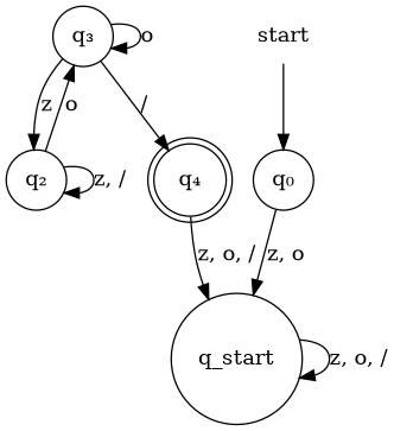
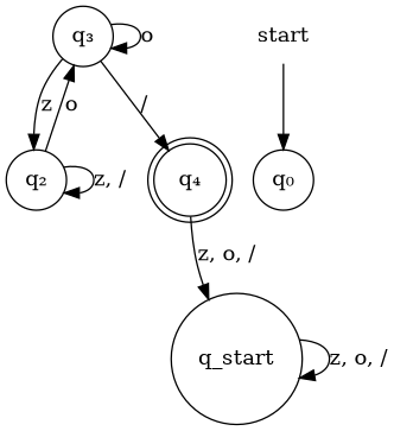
  digraph {
    rankdir=TB
    node [shape=circle]
    n1 [label="q₀"]
    n2 [label=q_start]
    n3 [label="q₂"]
    n4 [label="q₃"]
    n5 [label="q₄" shape=doublecircle]
    start [shape=none]
-   n1 -> n2 [label="z, o"]
    n2 -> n2 [label="z, o, /"]
    n3 -> n3 [label="z, /"]
    n3 -> n4 [label=o]
    n4 -> n3 [label=z]
    n4 -> n4 [label=o]
    n4 -> n5 [label="/"]
    n5 -> n2 [label="z, o, /"]
    start -> n1
  }
